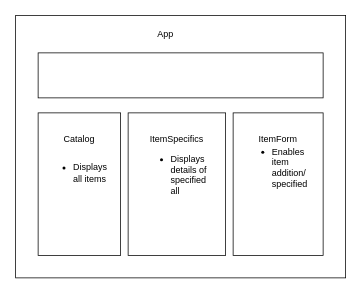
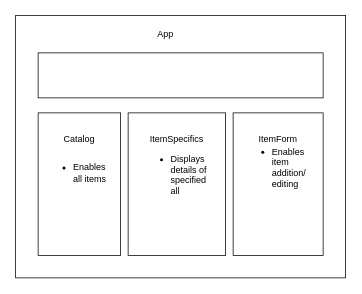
  <mxCell id="0" />
  <mxCell id="1" parent="0" />
  <mxCell id="2" value="" style="rounded=0;whiteSpace=wrap;html=1;" parent="1" vertex="1"><mxGeometry x="20" y="20" width="440" height="350" as="geometry" /></mxCell>
  <mxCell id="3" value="" style="rounded=0;whiteSpace=wrap;html=1;" parent="1" vertex="1"><mxGeometry x="50" y="70" width="380" height="60" as="geometry" /></mxCell>
  <mxCell id="4" value="" style="rounded=0;whiteSpace=wrap;html=1;" parent="1" vertex="1"><mxGeometry x="50" y="150" width="110" height="190" as="geometry" /></mxCell>
  <mxCell id="5" value="" style="rounded=0;whiteSpace=wrap;html=1;" parent="1" vertex="1"><mxGeometry x="170" y="150" width="130" height="190" as="geometry" /></mxCell>
  <mxCell id="6" value="Catalog" style="text;html=1;strokeColor=none;fillColor=none;align=center;verticalAlign=middle;whiteSpace=wrap;rounded=0;" parent="1" vertex="1"><mxGeometry x="75" y="170" width="60" height="30" as="geometry" /></mxCell>
  <mxCell id="7" value="ItemSpecifics" style="text;html=1;strokeColor=none;fillColor=none;align=center;verticalAlign=middle;whiteSpace=wrap;rounded=0;" parent="1" vertex="1"><mxGeometry x="205" y="170" width="60" height="30" as="geometry" /></mxCell>
  <mxCell id="8" value="ItemForm" style="text;html=1;strokeColor=none;fillColor=none;align=center;verticalAlign=middle;whiteSpace=wrap;rounded=0;" parent="1" vertex="1"><mxGeometry x="320" y="200" width="60" height="30" as="geometry" /></mxCell>
  <mxCell id="9" value="App" style="text;html=1;strokeColor=none;fillColor=none;align=center;verticalAlign=middle;whiteSpace=wrap;rounded=0;" parent="1" vertex="1"><mxGeometry x="190" y="30" width="60" height="30" as="geometry" /></mxCell>
  <mxCell id="10" value="" style="rounded=0;whiteSpace=wrap;html=1;" parent="1" vertex="1"><mxGeometry x="310" y="150" width="120" height="190" as="geometry" /></mxCell>
  <mxCell id="11" value="ItemForm" style="text;html=1;strokeColor=none;fillColor=none;align=center;verticalAlign=middle;whiteSpace=wrap;rounded=0;" parent="1" vertex="1"><mxGeometry x="340" y="170" width="60" height="30" as="geometry" /></mxCell>
- <mxCell id="12" value="&lt;ul&gt;&lt;li&gt;Displays all items&amp;nbsp;&lt;/li&gt;&lt;/ul&gt;" style="text;strokeColor=none;fillColor=none;html=1;whiteSpace=wrap;verticalAlign=middle;overflow=hidden;" parent="1" vertex="1"><mxGeometry x="55" y="190" width="100" height="80" as="geometry" /></mxCell>
+ <mxCell id="12" value="&lt;ul&gt;&lt;li&gt;Enables all items&amp;nbsp;&lt;/li&gt;&lt;/ul&gt;" style="text;strokeColor=none;fillColor=none;html=1;whiteSpace=wrap;verticalAlign=middle;overflow=hidden;" parent="1" vertex="1"><mxGeometry x="55" y="190" width="100" height="80" as="geometry" /></mxCell>
  <mxCell id="13" value="&lt;ul&gt;&lt;li&gt;Displays details of specified all&amp;nbsp;&lt;/li&gt;&lt;/ul&gt;" style="text;strokeColor=none;fillColor=none;html=1;whiteSpace=wrap;verticalAlign=middle;overflow=hidden;" parent="1" vertex="1"><mxGeometry x="185" y="190" width="100" height="80" as="geometry" /></mxCell>
- <mxCell id="14" value="&lt;ul&gt;&lt;li&gt;Enables item addition/ specified&lt;/li&gt;&lt;/ul&gt;" style="text;strokeColor=none;fillColor=none;html=1;whiteSpace=wrap;verticalAlign=middle;overflow=hidden;" parent="1" vertex="1"><mxGeometry x="320" y="180" width="100" height="80" as="geometry" /></mxCell>
+ <mxCell id="14" value="&lt;ul&gt;&lt;li&gt;Enables item addition/ editing&lt;/li&gt;&lt;/ul&gt;" style="text;strokeColor=none;fillColor=none;html=1;whiteSpace=wrap;verticalAlign=middle;overflow=hidden;" parent="1" vertex="1"><mxGeometry x="320" y="180" width="100" height="80" as="geometry" /></mxCell>
